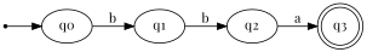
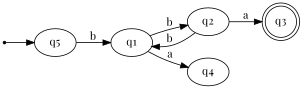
  digraph {
    fontname="Playfair Display"
    rankdir=LR
    node [fontname="Playfair Display"]
    edge [fontname="Playfair Display"]
    inic [shape=point]
-   q0
+   q0 [label=q5]
    q1
    q2
+   q4
    q3 [shape=doublecircle]
    inic -> q0
    q0 -> q1 [label=b]
    q1 -> q2 [label=b]
+   q1 -> q4 [label=a]
+   q2 -> q1 [label=b]
    q2 -> q3 [label=a]
  }
